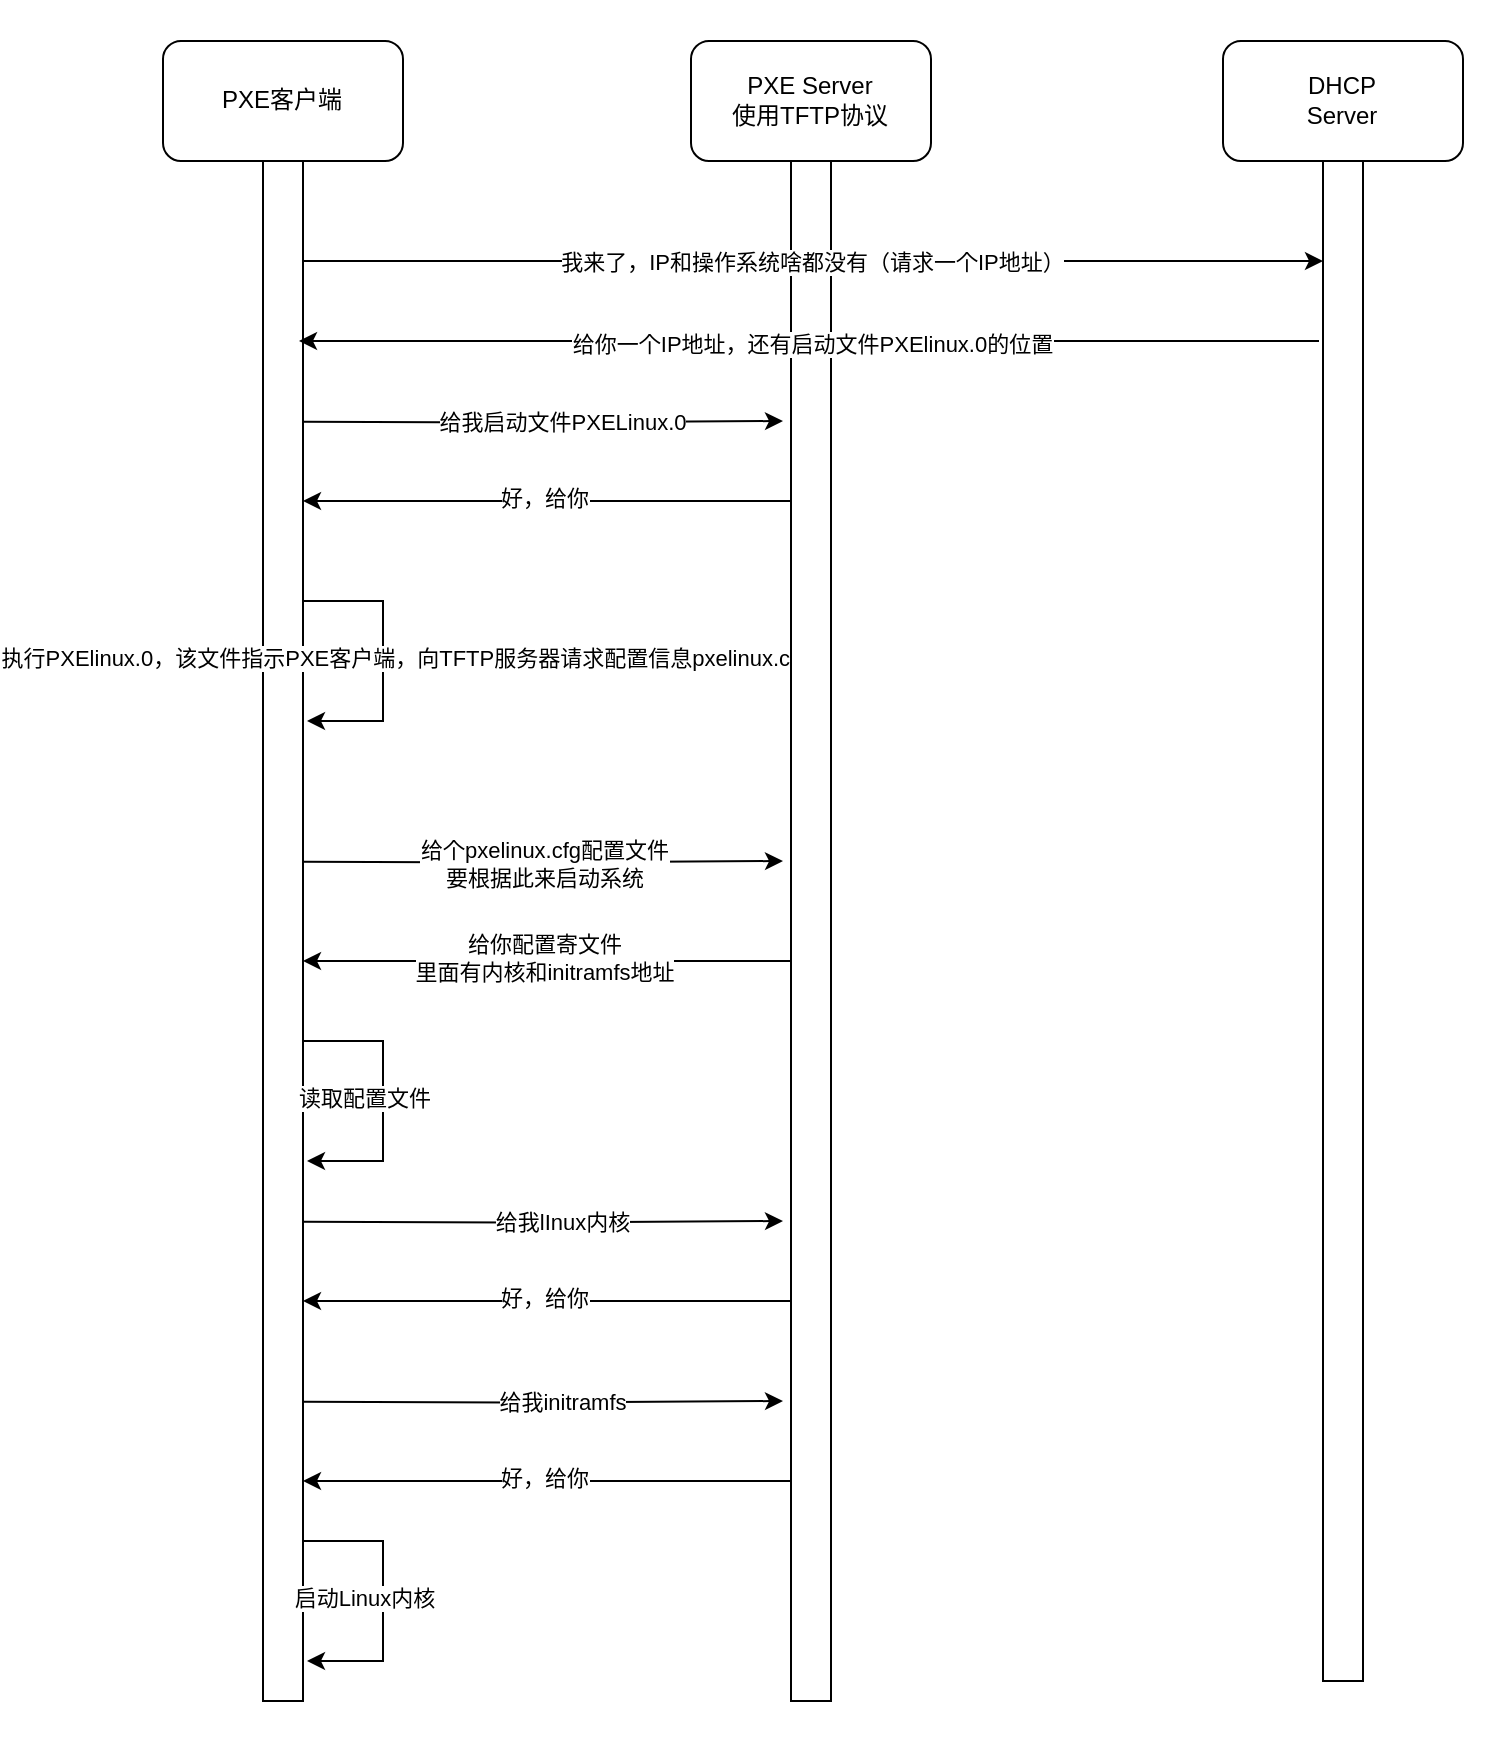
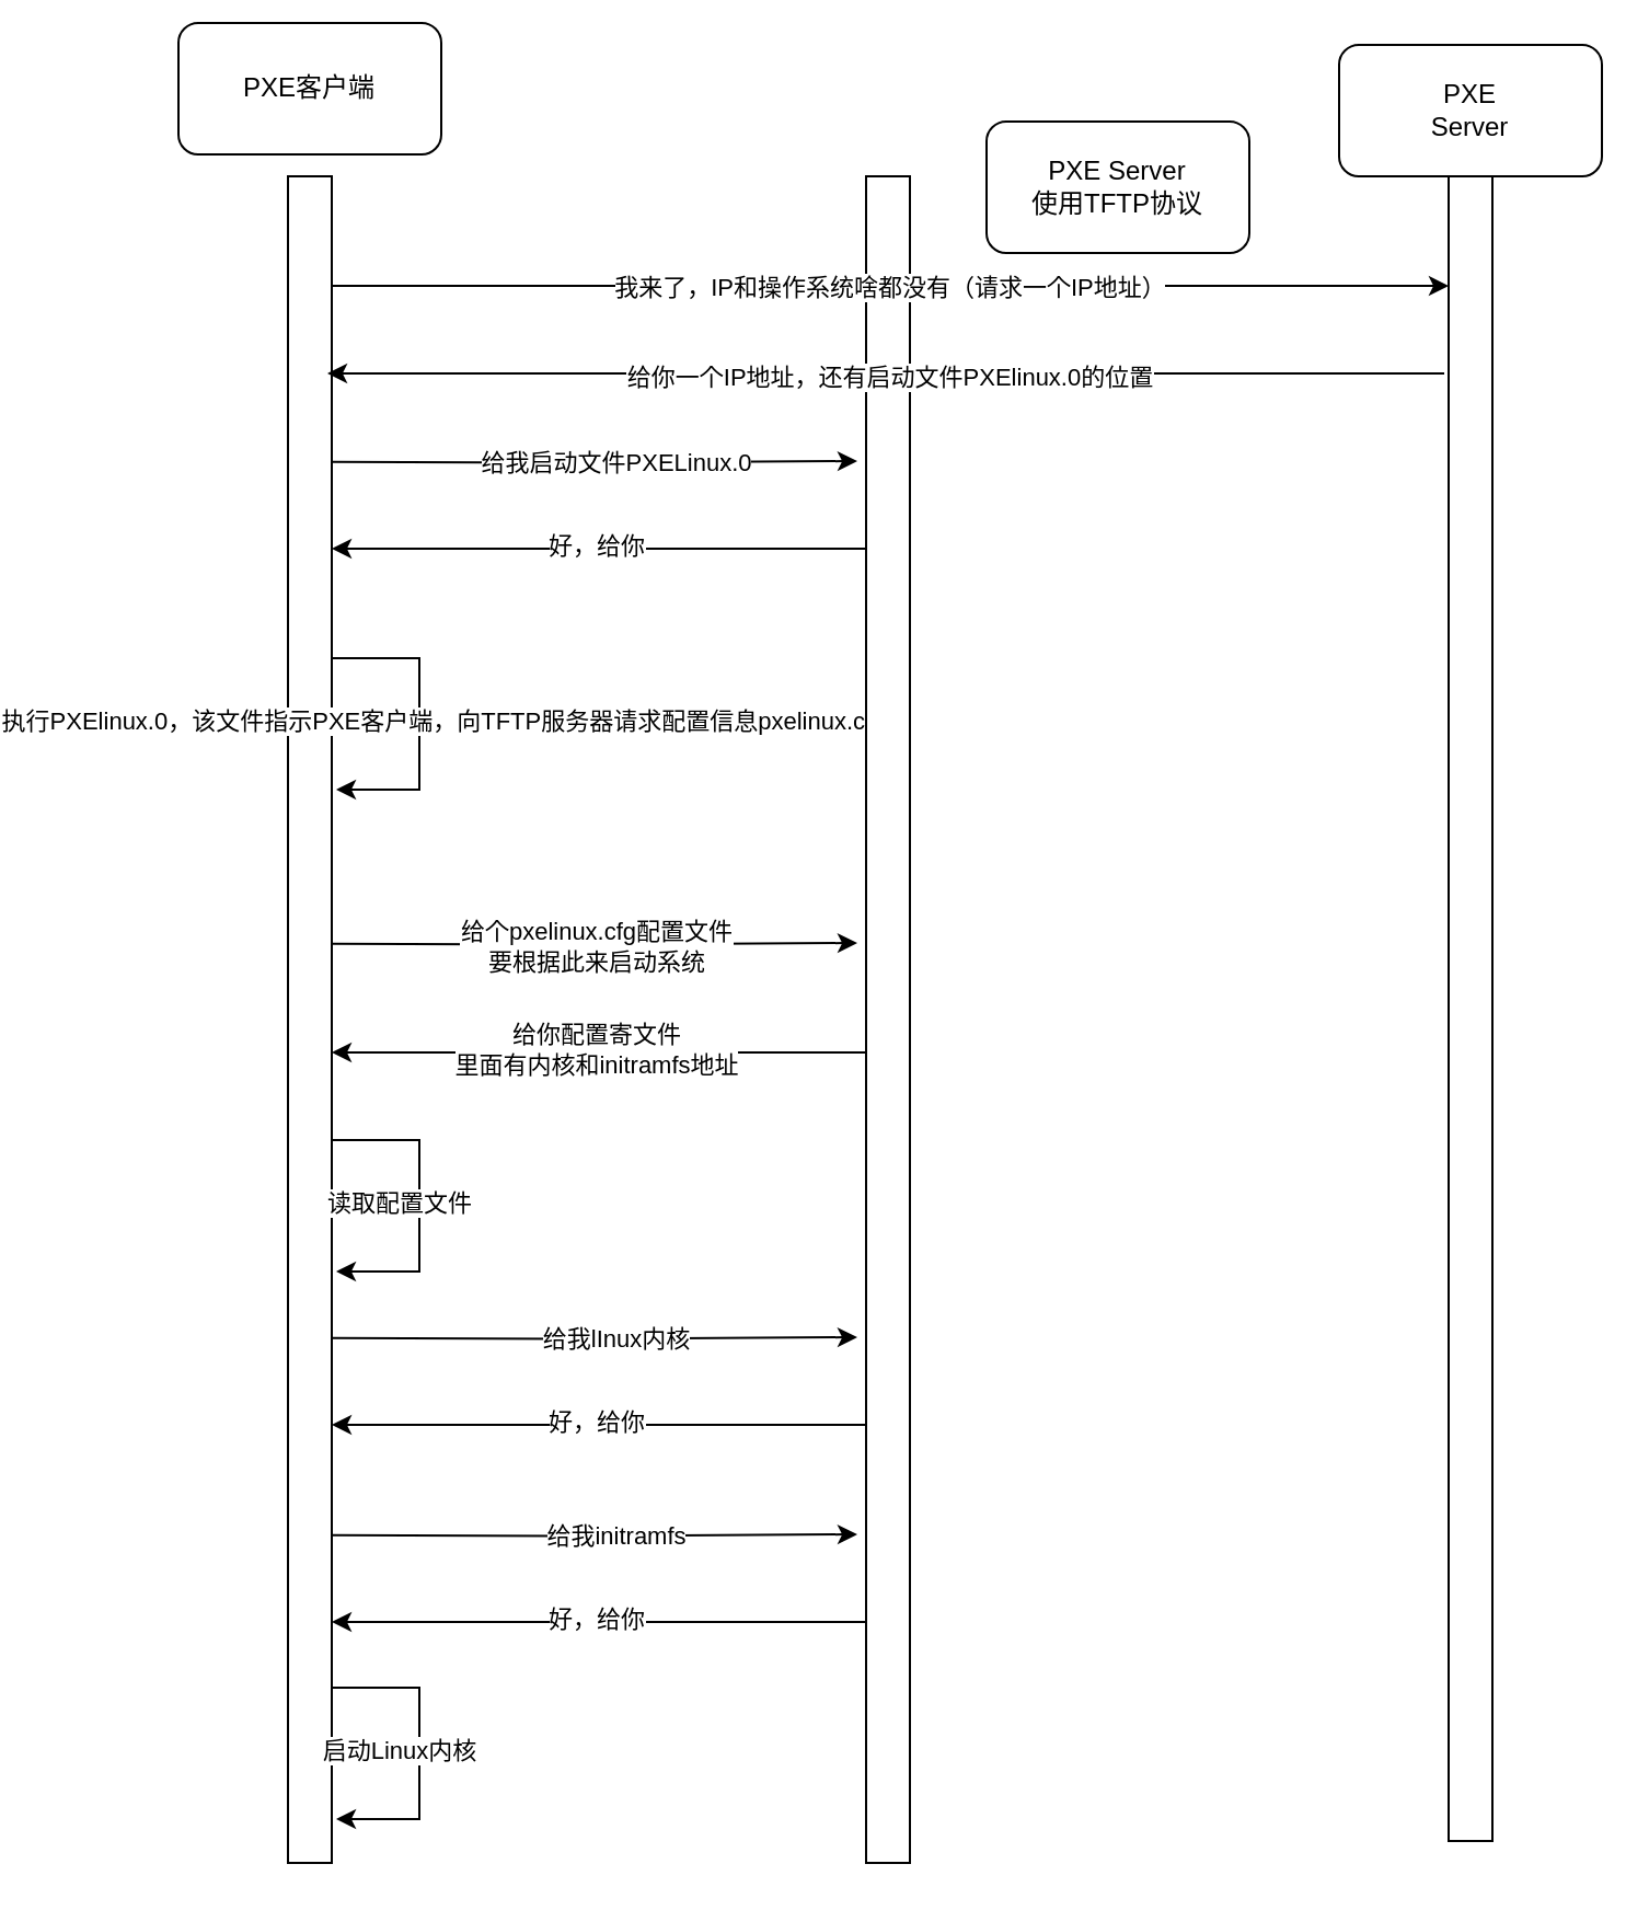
  <mxCell id="0" />
  <mxCell id="1" parent="0" />
  <mxCell id="2" value="" style="rounded=0;whiteSpace=wrap;html=1;" vertex="1" parent="1"><mxGeometry x="70" y="80" width="20" height="770" as="geometry" /></mxCell>
- <mxCell id="3" value="PXE客户端" style="rounded=1;whiteSpace=wrap;html=1;" vertex="1" parent="1"><mxGeometry x="20" y="20" width="120" height="60" as="geometry" /></mxCell>
- <mxCell id="4" value="PXE Server&lt;br&gt;使用TFTP协议" style="rounded=1;whiteSpace=wrap;html=1;" vertex="1" parent="1"><mxGeometry x="284" y="20" width="120" height="60" as="geometry" /></mxCell>
- <mxCell id="5" value="DHCP&lt;br&gt;Server" style="rounded=1;whiteSpace=wrap;html=1;" vertex="1" parent="1"><mxGeometry x="550" y="20" width="120" height="60" as="geometry" /></mxCell>
+ <mxCell id="3" value="PXE客户端" style="rounded=1;whiteSpace=wrap;html=1;" vertex="1" parent="1"><mxGeometry x="20" y="10" width="120" height="60" as="geometry" /></mxCell>
+ <mxCell id="4" value="PXE Server&lt;br&gt;使用TFTP协议" style="rounded=1;whiteSpace=wrap;html=1;" vertex="1" parent="1"><mxGeometry x="389" y="55" width="120" height="60" as="geometry" /></mxCell>
+ <mxCell id="5" value="PXE&lt;br&gt;Server" style="rounded=1;whiteSpace=wrap;html=1;" vertex="1" parent="1"><mxGeometry x="550" y="20" width="120" height="60" as="geometry" /></mxCell>
  <mxCell id="6" style="edgeStyle=orthogonalEdgeStyle;rounded=0;orthogonalLoop=1;jettySize=auto;html=1;exitX=1;exitY=0.25;exitDx=0;exitDy=0;" edge="1" parent="1"><mxGeometry relative="1" as="geometry"><mxPoint x="330" y="210.002" as="targetPoint" /><mxPoint x="90" y="210.33" as="sourcePoint" /></mxGeometry></mxCell>
  <mxCell id="7" value="给我启动文件PXELinux.0&lt;br&gt;" style="edgeLabel;html=1;align=center;verticalAlign=middle;resizable=0;points=[];" vertex="1" connectable="0" parent="6"><mxGeometry x="0.316" relative="1" as="geometry"><mxPoint x="-28" as="offset" /></mxGeometry></mxCell>
  <mxCell id="8" style="edgeStyle=orthogonalEdgeStyle;rounded=0;orthogonalLoop=1;jettySize=auto;html=1;" edge="1" parent="1"><mxGeometry relative="1" as="geometry"><mxPoint x="92" y="360" as="targetPoint" /><mxPoint x="90" y="300.004" as="sourcePoint" /><Array as="points"><mxPoint x="130" y="300" /><mxPoint x="130" y="360" /></Array></mxGeometry></mxCell>
  <mxCell id="9" value="执行PXElinux.0，该文件指示PXE客户端，向TFTP服务器请求配置信息pxelinux.cfg" style="edgeLabel;html=1;align=center;verticalAlign=middle;resizable=0;points=[];" vertex="1" connectable="0" parent="8"><mxGeometry x="0.094" y="-3" relative="1" as="geometry"><mxPoint x="13" y="-6" as="offset" /></mxGeometry></mxCell>
  <mxCell id="10" style="edgeStyle=orthogonalEdgeStyle;rounded=0;orthogonalLoop=1;jettySize=auto;html=1;exitX=0;exitY=0.25;exitDx=0;exitDy=0;entryX=1;entryY=0.25;entryDx=0;entryDy=0;" edge="1" parent="1"><mxGeometry relative="1" as="geometry"><mxPoint x="334" y="250" as="sourcePoint" /><mxPoint x="90" y="250" as="targetPoint" /></mxGeometry></mxCell>
  <mxCell id="11" value="好，给你" style="edgeLabel;html=1;align=center;verticalAlign=middle;resizable=0;points=[];" vertex="1" connectable="0" parent="10"><mxGeometry x="-0.248" y="-2" relative="1" as="geometry"><mxPoint x="-32" as="offset" /></mxGeometry></mxCell>
  <mxCell id="12" value="" style="rounded=0;whiteSpace=wrap;html=1;" vertex="1" parent="1"><mxGeometry x="334" y="80" width="20" height="770" as="geometry" /></mxCell>
  <mxCell id="13" style="edgeStyle=orthogonalEdgeStyle;rounded=0;orthogonalLoop=1;jettySize=auto;html=1;entryX=1;entryY=0.5;entryDx=0;entryDy=0;" edge="1" parent="1"><mxGeometry relative="1" as="geometry"><mxPoint x="598" y="170" as="sourcePoint" /><mxPoint x="88" y="170" as="targetPoint" /></mxGeometry></mxCell>
  <mxCell id="14" value="给你一个IP地址，还有启动文件PXElinux.0的位置" style="edgeLabel;html=1;align=center;verticalAlign=middle;resizable=0;points=[];" vertex="1" connectable="0" parent="13"><mxGeometry x="-0.33" y="1" relative="1" as="geometry"><mxPoint x="-83" as="offset" /></mxGeometry></mxCell>
  <mxCell id="15" value="" style="rounded=0;whiteSpace=wrap;html=1;" vertex="1" parent="1"><mxGeometry x="600" y="80" width="20" height="760" as="geometry" /></mxCell>
  <mxCell id="16" style="edgeStyle=orthogonalEdgeStyle;rounded=0;orthogonalLoop=1;jettySize=auto;html=1;exitX=1;exitY=0.25;exitDx=0;exitDy=0;entryX=0;entryY=0.25;entryDx=0;entryDy=0;" edge="1" parent="1"><mxGeometry relative="1" as="geometry"><mxPoint x="90" y="130" as="sourcePoint" /><mxPoint x="600" y="130" as="targetPoint" /></mxGeometry></mxCell>
  <mxCell id="17" value="我来了，IP和操作系统啥都没有（请求一个IP地址）" style="edgeLabel;html=1;align=center;verticalAlign=middle;resizable=0;points=[];" vertex="1" connectable="0" parent="16"><mxGeometry x="0.184" y="3" relative="1" as="geometry"><mxPoint x="-48" y="3" as="offset" /></mxGeometry></mxCell>
  <mxCell id="18" style="edgeStyle=orthogonalEdgeStyle;rounded=0;orthogonalLoop=1;jettySize=auto;html=1;exitX=1;exitY=0.25;exitDx=0;exitDy=0;" edge="1" parent="1"><mxGeometry relative="1" as="geometry"><mxPoint x="330" y="430.002" as="targetPoint" /><mxPoint x="90" y="430.33" as="sourcePoint" /></mxGeometry></mxCell>
  <mxCell id="19" value="给个pxelinux.cfg配置文件&lt;br&gt;要根据此来启动系统" style="edgeLabel;html=1;align=center;verticalAlign=middle;resizable=0;points=[];" vertex="1" connectable="0" parent="18"><mxGeometry x="0.092" y="-1" relative="1" as="geometry"><mxPoint x="-10" as="offset" /></mxGeometry></mxCell>
  <mxCell id="20" style="edgeStyle=orthogonalEdgeStyle;rounded=0;orthogonalLoop=1;jettySize=auto;html=1;exitX=0;exitY=0.25;exitDx=0;exitDy=0;entryX=1;entryY=0.25;entryDx=0;entryDy=0;" edge="1" parent="1"><mxGeometry relative="1" as="geometry"><mxPoint x="334" y="480" as="sourcePoint" /><mxPoint x="90" y="480" as="targetPoint" /></mxGeometry></mxCell>
  <mxCell id="21" value="给你配置寄文件&lt;br&gt;里面有内核和initramfs地址" style="edgeLabel;html=1;align=center;verticalAlign=middle;resizable=0;points=[];" vertex="1" connectable="0" parent="20"><mxGeometry x="-0.248" y="-2" relative="1" as="geometry"><mxPoint x="-32" as="offset" /></mxGeometry></mxCell>
  <mxCell id="22" style="edgeStyle=orthogonalEdgeStyle;rounded=0;orthogonalLoop=1;jettySize=auto;html=1;" edge="1" parent="1"><mxGeometry relative="1" as="geometry"><mxPoint x="92" y="580" as="targetPoint" /><mxPoint x="90" y="520.004" as="sourcePoint" /><Array as="points"><mxPoint x="130" y="520" /><mxPoint x="130" y="580" /></Array></mxGeometry></mxCell>
  <mxCell id="23" value="读取配置文件" style="edgeLabel;html=1;align=center;verticalAlign=middle;resizable=0;points=[];" vertex="1" connectable="0" parent="22"><mxGeometry x="0.094" y="-3" relative="1" as="geometry"><mxPoint x="-7" y="-6" as="offset" /></mxGeometry></mxCell>
  <mxCell id="24" style="edgeStyle=orthogonalEdgeStyle;rounded=0;orthogonalLoop=1;jettySize=auto;html=1;exitX=1;exitY=0.25;exitDx=0;exitDy=0;" edge="1" parent="1"><mxGeometry relative="1" as="geometry"><mxPoint x="330" y="610.002" as="targetPoint" /><mxPoint x="90" y="610.33" as="sourcePoint" /></mxGeometry></mxCell>
  <mxCell id="25" value="给我lInux内核" style="edgeLabel;html=1;align=center;verticalAlign=middle;resizable=0;points=[];" vertex="1" connectable="0" parent="24"><mxGeometry x="0.316" relative="1" as="geometry"><mxPoint x="-28" as="offset" /></mxGeometry></mxCell>
  <mxCell id="26" style="edgeStyle=orthogonalEdgeStyle;rounded=0;orthogonalLoop=1;jettySize=auto;html=1;exitX=0;exitY=0.25;exitDx=0;exitDy=0;entryX=1;entryY=0.25;entryDx=0;entryDy=0;" edge="1" parent="1"><mxGeometry relative="1" as="geometry"><mxPoint x="334" y="650" as="sourcePoint" /><mxPoint x="90" y="650" as="targetPoint" /></mxGeometry></mxCell>
  <mxCell id="27" value="好，给你" style="edgeLabel;html=1;align=center;verticalAlign=middle;resizable=0;points=[];" vertex="1" connectable="0" parent="26"><mxGeometry x="-0.248" y="-2" relative="1" as="geometry"><mxPoint x="-32" as="offset" /></mxGeometry></mxCell>
  <mxCell id="28" style="edgeStyle=orthogonalEdgeStyle;rounded=0;orthogonalLoop=1;jettySize=auto;html=1;exitX=1;exitY=0.25;exitDx=0;exitDy=0;" edge="1" parent="1"><mxGeometry relative="1" as="geometry"><mxPoint x="330" y="700.002" as="targetPoint" /><mxPoint x="90" y="700.33" as="sourcePoint" /></mxGeometry></mxCell>
  <mxCell id="29" value="给我initramfs" style="edgeLabel;html=1;align=center;verticalAlign=middle;resizable=0;points=[];" vertex="1" connectable="0" parent="28"><mxGeometry x="0.316" relative="1" as="geometry"><mxPoint x="-28" as="offset" /></mxGeometry></mxCell>
  <mxCell id="30" style="edgeStyle=orthogonalEdgeStyle;rounded=0;orthogonalLoop=1;jettySize=auto;html=1;exitX=0;exitY=0.25;exitDx=0;exitDy=0;entryX=1;entryY=0.25;entryDx=0;entryDy=0;" edge="1" parent="1"><mxGeometry relative="1" as="geometry"><mxPoint x="334" y="740" as="sourcePoint" /><mxPoint x="90" y="740" as="targetPoint" /><Array as="points"><mxPoint x="310" y="740" /><mxPoint x="310" y="740" /></Array></mxGeometry></mxCell>
  <mxCell id="31" value="好，给你" style="edgeLabel;html=1;align=center;verticalAlign=middle;resizable=0;points=[];" vertex="1" connectable="0" parent="30"><mxGeometry x="-0.248" y="-2" relative="1" as="geometry"><mxPoint x="-32" as="offset" /></mxGeometry></mxCell>
  <mxCell id="32" style="edgeStyle=orthogonalEdgeStyle;rounded=0;orthogonalLoop=1;jettySize=auto;html=1;" edge="1" parent="1"><mxGeometry relative="1" as="geometry"><mxPoint x="92" y="830" as="targetPoint" /><mxPoint x="90" y="770.004" as="sourcePoint" /><Array as="points"><mxPoint x="130" y="770" /><mxPoint x="130" y="830" /></Array></mxGeometry></mxCell>
  <mxCell id="33" value="启动Linux内核" style="edgeLabel;html=1;align=center;verticalAlign=middle;resizable=0;points=[];" vertex="1" connectable="0" parent="32"><mxGeometry x="0.094" y="-3" relative="1" as="geometry"><mxPoint x="-7" y="-6" as="offset" /></mxGeometry></mxCell>
